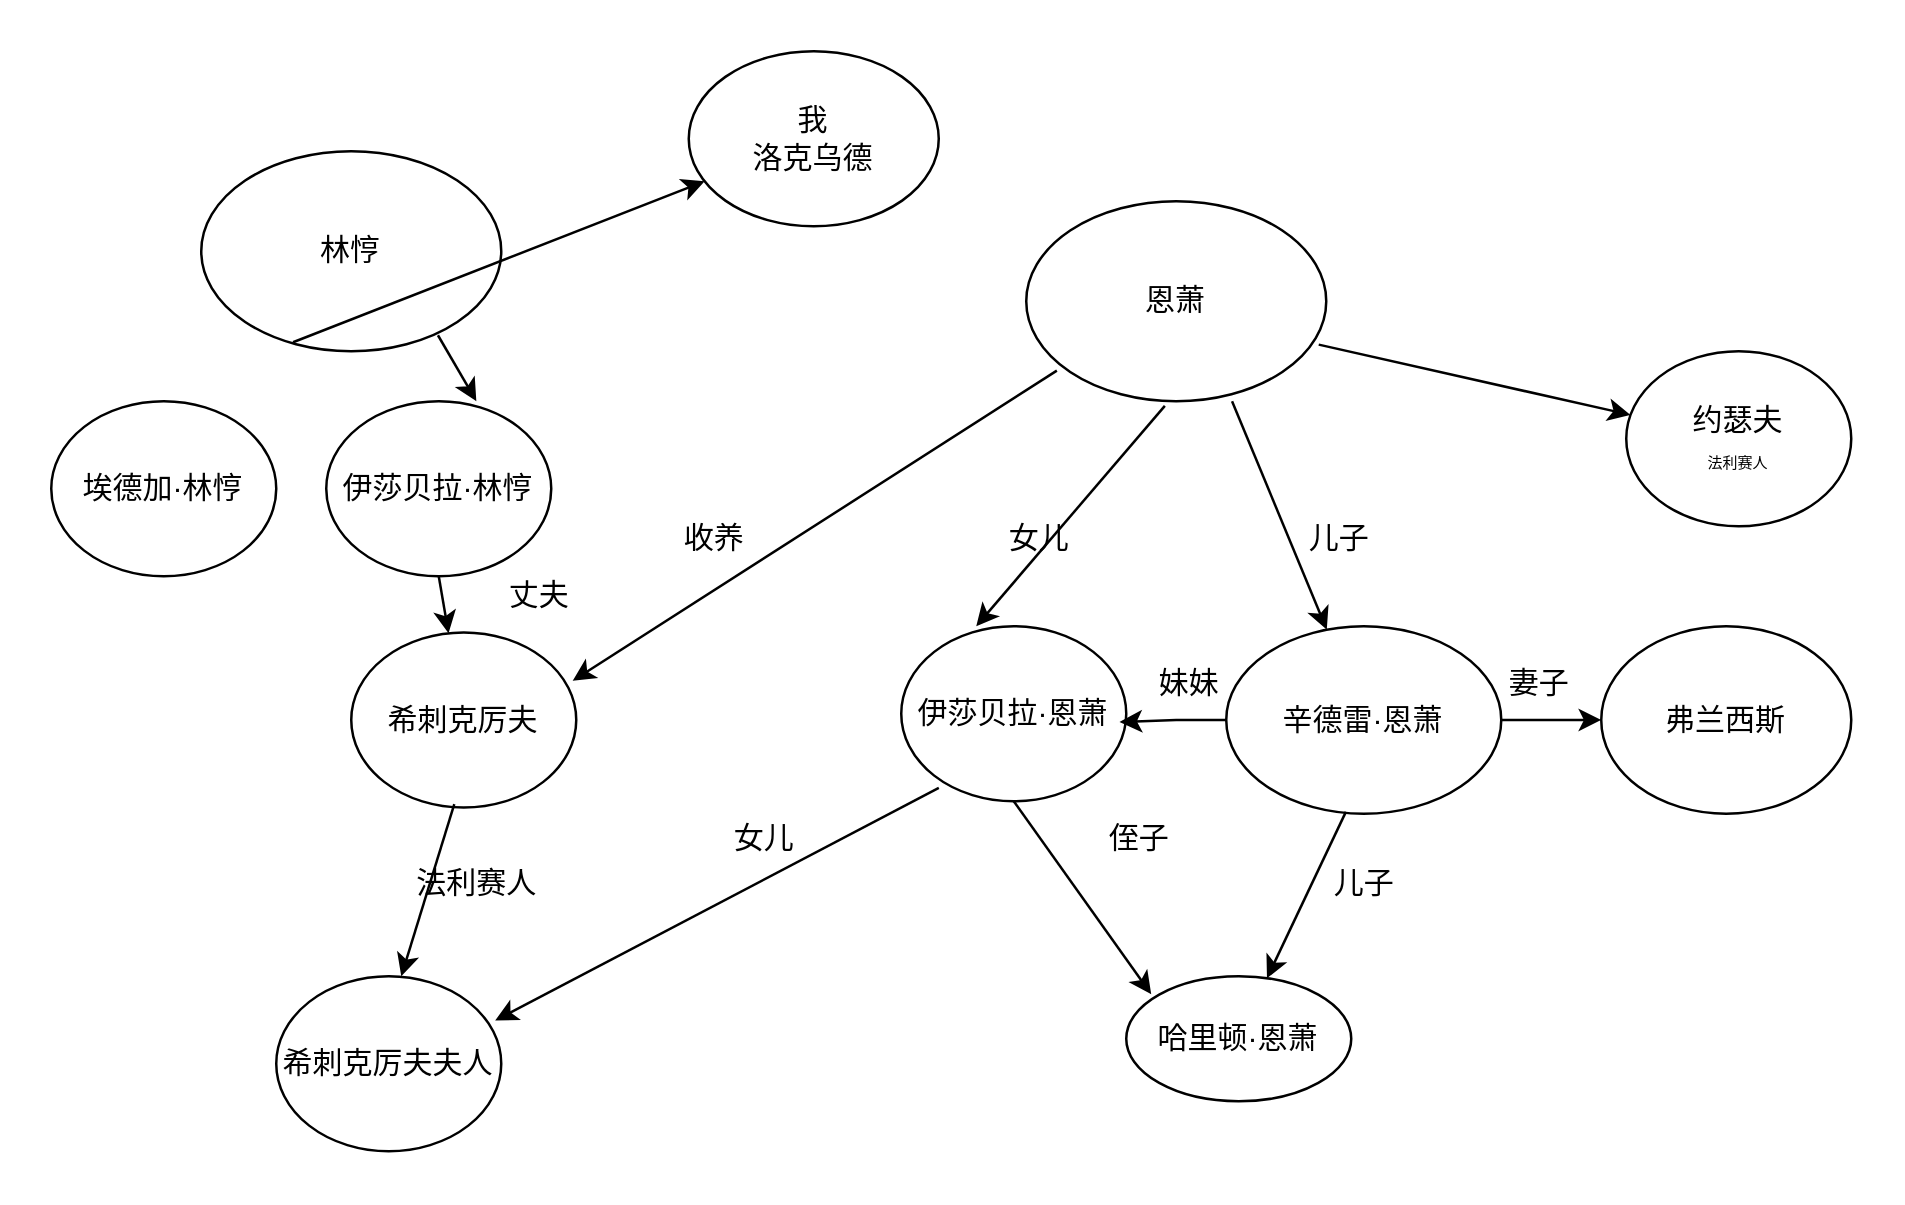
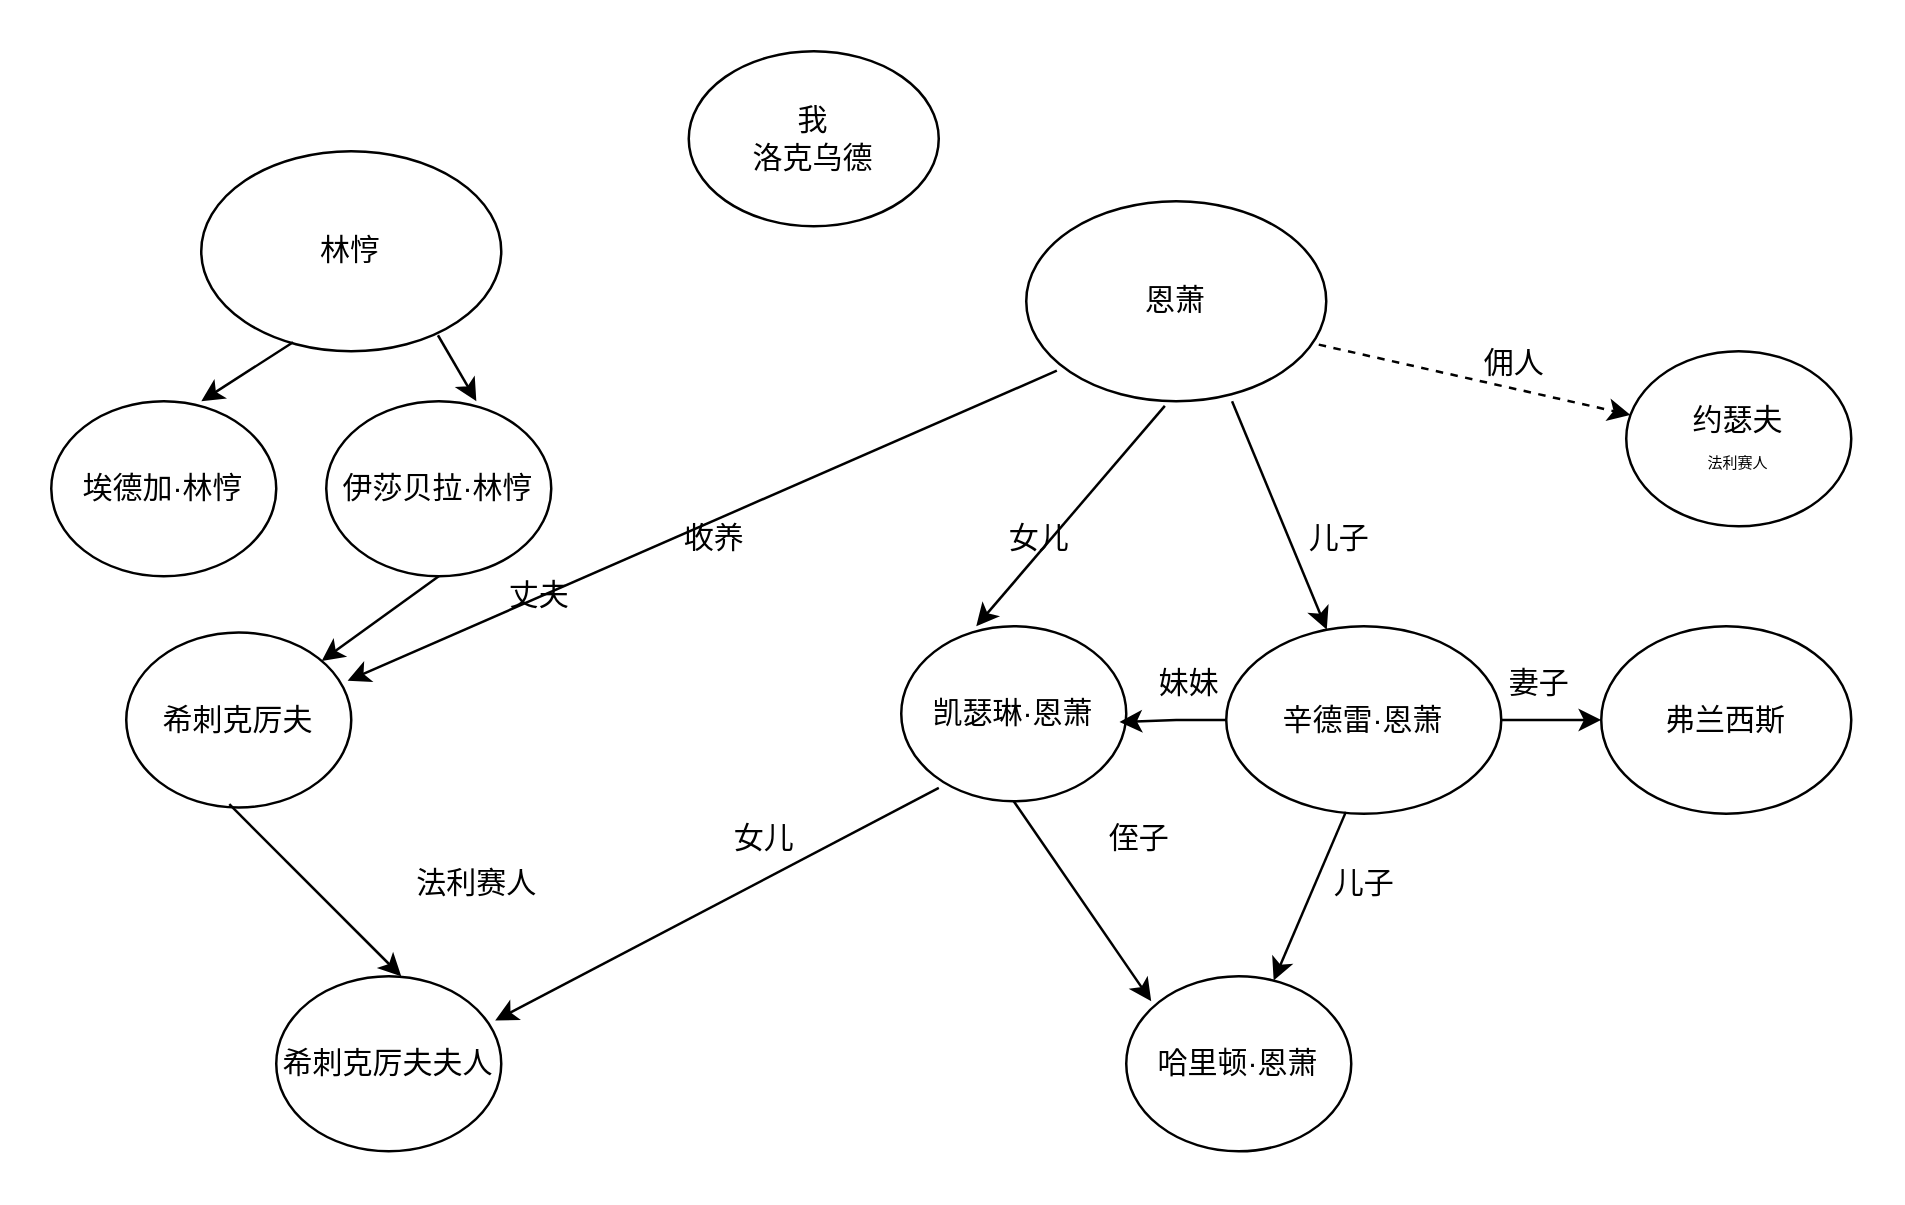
  <mxCell id="0" />
  <mxCell id="1" parent="0" />
- <mxCell id="2" value="希刺克厉夫" style="ellipse;whiteSpace=wrap;html=1;" parent="1" vertex="1"><mxGeometry x="140" y="252.5" width="90" height="70" as="geometry" /></mxCell>
- <mxCell id="3" value="伊莎贝拉·恩萧" style="ellipse;whiteSpace=wrap;html=1;" parent="1" vertex="1"><mxGeometry x="360" y="250" width="90" height="70" as="geometry" /></mxCell>
- <mxCell id="4" value="哈里顿·恩萧" style="ellipse;whiteSpace=wrap;html=1;" parent="1" vertex="1"><mxGeometry x="450" y="390" width="90" height="50" as="geometry" /></mxCell>
+ <mxCell id="2" value="希刺克厉夫" style="ellipse;whiteSpace=wrap;html=1;" parent="1" vertex="1"><mxGeometry x="50" y="252.5" width="90" height="70" as="geometry" /></mxCell>
+ <mxCell id="3" value="凯瑟琳·恩萧" style="ellipse;whiteSpace=wrap;html=1;" parent="1" vertex="1"><mxGeometry x="360" y="250" width="90" height="70" as="geometry" /></mxCell>
+ <mxCell id="4" value="哈里顿·恩萧" style="ellipse;whiteSpace=wrap;html=1;" parent="1" vertex="1"><mxGeometry x="450" y="390" width="90" height="70" as="geometry" /></mxCell>
  <mxCell id="5" value="" style="endArrow=classic;html=1;rounded=0;exitX=0.5;exitY=1;exitDx=0;exitDy=0;entryX=0.111;entryY=0.143;entryDx=0;entryDy=0;entryPerimeter=0;" parent="1" source="3" target="4" edge="1"><mxGeometry width="50" height="50" relative="1" as="geometry"><mxPoint x="330" y="382" as="sourcePoint" /><mxPoint x="380" y="332" as="targetPoint" /></mxGeometry></mxCell>
  <mxCell id="6" value="侄子" style="text;html=1;align=center;verticalAlign=middle;resizable=0;points=[];autosize=1;strokeColor=none;fillColor=none;" parent="1" vertex="1"><mxGeometry x="430" y="320" width="50" height="30" as="geometry" /></mxCell>
  <mxCell id="7" value="希刺克厉夫夫人" style="ellipse;whiteSpace=wrap;html=1;" parent="1" vertex="1"><mxGeometry x="110" y="390" width="90" height="70" as="geometry" /></mxCell>
  <mxCell id="8" value="" style="endArrow=classic;html=1;rounded=0;entryX=0.54;entryY=-0.013;entryDx=0;entryDy=0;entryPerimeter=0;exitX=0.458;exitY=0.981;exitDx=0;exitDy=0;exitPerimeter=0;" parent="1" edge="1" source="2"><mxGeometry width="50" height="50" relative="1" as="geometry"><mxPoint x="161.4" y="320.91" as="sourcePoint" /><mxPoint x="160" y="390" as="targetPoint" /></mxGeometry></mxCell>
  <mxCell id="9" value="法利赛人" style="text;html=1;align=center;verticalAlign=middle;resizable=0;points=[];autosize=1;strokeColor=none;fillColor=none;" parent="1" vertex="1"><mxGeometry x="160" y="338" width="60" height="30" as="geometry" /></mxCell>
  <mxCell id="10" value="" style="endArrow=classic;html=1;rounded=0;exitX=0.167;exitY=0.924;exitDx=0;exitDy=0;exitPerimeter=0;entryX=0.973;entryY=0.253;entryDx=0;entryDy=0;entryPerimeter=0;" parent="1" source="3" edge="1"><mxGeometry width="50" height="50" relative="1" as="geometry"><mxPoint x="340" y="370" as="sourcePoint" /><mxPoint x="197.57" y="407.71" as="targetPoint" /></mxGeometry></mxCell>
  <mxCell id="11" value="女儿" style="text;html=1;align=center;verticalAlign=middle;resizable=0;points=[];autosize=1;strokeColor=none;fillColor=none;" parent="1" vertex="1"><mxGeometry x="280" y="320" width="50" height="30" as="geometry" /></mxCell>
  <mxCell id="12" value="" style="edgeStyle=orthogonalEdgeStyle;rounded=0;orthogonalLoop=1;jettySize=auto;html=1;" parent="1" source="13" target="29" edge="1"><mxGeometry relative="1" as="geometry" /></mxCell>
  <mxCell id="13" value="辛德雷·恩萧" style="ellipse;whiteSpace=wrap;html=1;" parent="1" vertex="1"><mxGeometry x="490" y="250" width="110" height="75" as="geometry" /></mxCell>
  <mxCell id="14" value="" style="endArrow=classic;html=1;rounded=0;exitX=0.435;exitY=0.99;exitDx=0;exitDy=0;exitPerimeter=0;" parent="1" source="13" target="4" edge="1"><mxGeometry width="50" height="50" relative="1" as="geometry"><mxPoint x="540" y="390" as="sourcePoint" /><mxPoint x="590" y="340" as="targetPoint" /></mxGeometry></mxCell>
  <mxCell id="15" value="儿子" style="text;html=1;align=center;verticalAlign=middle;resizable=0;points=[];autosize=1;strokeColor=none;fillColor=none;" parent="1" vertex="1"><mxGeometry x="520" y="338" width="50" height="30" as="geometry" /></mxCell>
  <mxCell id="16" value="林悙" style="ellipse;whiteSpace=wrap;html=1;" parent="1" vertex="1"><mxGeometry x="80" y="60" width="120" height="80" as="geometry" /></mxCell>
  <mxCell id="17" value="恩萧" style="ellipse;whiteSpace=wrap;html=1;" parent="1" vertex="1"><mxGeometry x="410" y="80" width="120" height="80" as="geometry" /></mxCell>
  <mxCell id="18" style="edgeStyle=orthogonalEdgeStyle;rounded=0;orthogonalLoop=1;jettySize=auto;html=1;entryX=0.97;entryY=0.547;entryDx=0;entryDy=0;entryPerimeter=0;" parent="1" source="13" target="3" edge="1"><mxGeometry relative="1" as="geometry" /></mxCell>
  <mxCell id="19" value="妹妹" style="text;html=1;align=center;verticalAlign=middle;resizable=0;points=[];autosize=1;strokeColor=none;fillColor=none;" parent="1" vertex="1"><mxGeometry x="450" y="258" width="50" height="30" as="geometry" /></mxCell>
  <mxCell id="20" value="" style="endArrow=classic;html=1;rounded=0;entryX=0.556;entryY=0;entryDx=0;entryDy=0;entryPerimeter=0;exitX=0.462;exitY=1.023;exitDx=0;exitDy=0;exitPerimeter=0;" parent="1" source="17" edge="1"><mxGeometry width="50" height="50" relative="1" as="geometry"><mxPoint x="441.24" y="196.56" as="sourcePoint" /><mxPoint x="390" y="250" as="targetPoint" /></mxGeometry></mxCell>
  <mxCell id="21" value="女儿" style="text;html=1;align=center;verticalAlign=middle;resizable=0;points=[];autosize=1;strokeColor=none;fillColor=none;" parent="1" vertex="1"><mxGeometry x="390" y="200" width="50" height="30" as="geometry" /></mxCell>
  <mxCell id="22" value="" style="endArrow=classic;html=1;rounded=0;exitX=0.686;exitY=1;exitDx=0;exitDy=0;exitPerimeter=0;" parent="1" source="17" target="13" edge="1"><mxGeometry width="50" height="50" relative="1" as="geometry"><mxPoint x="461" y="207" as="sourcePoint" /><mxPoint x="410" y="260" as="targetPoint" /></mxGeometry></mxCell>
  <mxCell id="23" value="儿子" style="text;html=1;align=center;verticalAlign=middle;resizable=0;points=[];autosize=1;strokeColor=none;fillColor=none;" parent="1" vertex="1"><mxGeometry x="510" y="200" width="50" height="30" as="geometry" /></mxCell>
  <mxCell id="24" value="" style="endArrow=classic;html=1;rounded=0;entryX=0.984;entryY=0.276;entryDx=0;entryDy=0;entryPerimeter=0;exitX=0.102;exitY=0.847;exitDx=0;exitDy=0;exitPerimeter=0;" parent="1" source="17" target="2" edge="1"><mxGeometry width="50" height="50" relative="1" as="geometry"><mxPoint x="451.24" y="206.56" as="sourcePoint" /><mxPoint x="400" y="260" as="targetPoint" /></mxGeometry></mxCell>
  <mxCell id="25" value="收养" style="text;html=1;align=center;verticalAlign=middle;resizable=0;points=[];autosize=1;strokeColor=none;fillColor=none;" parent="1" vertex="1"><mxGeometry x="260" y="200" width="50" height="30" as="geometry" /></mxCell>
- <mxCell id="26" value="" style="endArrow=classic;html=1;rounded=0;exitX=0.975;exitY=0.717;exitDx=0;exitDy=0;exitPerimeter=0;" parent="1" source="17" target="27" edge="1"><mxGeometry width="50" height="50" relative="1" as="geometry"><mxPoint x="577" y="129" as="sourcePoint" /><mxPoint x="630" y="230" as="targetPoint" /></mxGeometry></mxCell>
+ <mxCell id="26" value="" style="endArrow=classic;html=1;rounded=0;exitX=0.975;exitY=0.717;exitDx=0;exitDy=0;exitPerimeter=0;dashed=1;" parent="1" source="17" target="27" edge="1"><mxGeometry width="50" height="50" relative="1" as="geometry"><mxPoint x="577" y="129" as="sourcePoint" /><mxPoint x="630" y="230" as="targetPoint" /></mxGeometry></mxCell>
  <mxCell id="27" value="约瑟夫&lt;div&gt;&lt;font face=&quot;Times New Roman&quot; style=&quot;font-size: 6px;&quot;&gt;法利赛人&lt;/font&gt;&lt;/div&gt;" style="ellipse;whiteSpace=wrap;html=1;" parent="1" vertex="1"><mxGeometry x="650" y="140" width="90" height="70" as="geometry" /></mxCell>
+ <mxCell id="28" value="佣人" style="text;html=1;align=center;verticalAlign=middle;resizable=0;points=[];autosize=1;strokeColor=none;fillColor=none;" parent="1" vertex="1"><mxGeometry x="580" y="130" width="50" height="30" as="geometry" /></mxCell>
  <mxCell id="29" value="弗兰西斯" style="ellipse;whiteSpace=wrap;html=1;" parent="1" vertex="1"><mxGeometry x="640" y="250" width="100" height="75" as="geometry" /></mxCell>
  <mxCell id="30" value="妻子" style="text;html=1;align=center;verticalAlign=middle;resizable=0;points=[];autosize=1;strokeColor=none;fillColor=none;" parent="1" vertex="1"><mxGeometry x="590" y="258" width="50" height="30" as="geometry" /></mxCell>
  <mxCell id="31" value="&lt;div&gt;我&lt;/div&gt;洛克乌德" style="ellipse;whiteSpace=wrap;html=1;" parent="1" vertex="1"><mxGeometry x="275" y="20" width="100" height="70" as="geometry" /></mxCell>
  <mxCell id="32" value="埃德加·林悙" style="ellipse;whiteSpace=wrap;html=1;" vertex="1" parent="1"><mxGeometry x="20" y="160" width="90" height="70" as="geometry" /></mxCell>
  <mxCell id="33" value="伊莎贝拉·林悙" style="ellipse;whiteSpace=wrap;html=1;" vertex="1" parent="1"><mxGeometry x="130" y="160" width="90" height="70" as="geometry" /></mxCell>
  <mxCell id="34" value="" style="endArrow=classic;html=1;rounded=0;exitX=0.5;exitY=1;exitDx=0;exitDy=0;" edge="1" parent="1" source="33" target="2"><mxGeometry width="50" height="50" relative="1" as="geometry"><mxPoint x="60" y="300" as="sourcePoint" /><mxPoint x="110" y="250" as="targetPoint" /></mxGeometry></mxCell>
  <mxCell id="35" value="丈夫" style="text;html=1;align=center;verticalAlign=middle;resizable=0;points=[];autosize=1;strokeColor=none;fillColor=none;" vertex="1" parent="1"><mxGeometry x="190" y="222.5" width="50" height="30" as="geometry" /></mxCell>
- <mxCell id="36" value="" style="endArrow=classic;html=1;rounded=0;exitX=0.306;exitY=0.955;exitDx=0;exitDy=0;exitPerimeter=0;" edge="1" parent="1" source="16" target="31"><mxGeometry width="50" height="50" relative="1" as="geometry"><mxPoint x="20" y="170" as="sourcePoint" /><mxPoint x="70" y="120" as="targetPoint" /></mxGeometry></mxCell>
+ <mxCell id="36" value="" style="endArrow=classic;html=1;rounded=0;exitX=0.306;exitY=0.955;exitDx=0;exitDy=0;exitPerimeter=0;entryX=0.667;entryY=0;entryDx=0;entryDy=0;entryPerimeter=0;" edge="1" parent="1" source="16" target="32"><mxGeometry width="50" height="50" relative="1" as="geometry"><mxPoint x="20" y="170" as="sourcePoint" /><mxPoint x="70" y="120" as="targetPoint" /></mxGeometry></mxCell>
  <mxCell id="37" value="" style="endArrow=classic;html=1;rounded=0;exitX=0.682;exitY=0.955;exitDx=0;exitDy=0;entryX=0.667;entryY=0;entryDx=0;entryDy=0;entryPerimeter=0;exitPerimeter=0;" edge="1" parent="1" target="33"><mxGeometry width="50" height="50" relative="1" as="geometry"><mxPoint x="174.68" y="133.6" as="sourcePoint" /><mxPoint x="195.31" y="160" as="targetPoint" /></mxGeometry></mxCell>
